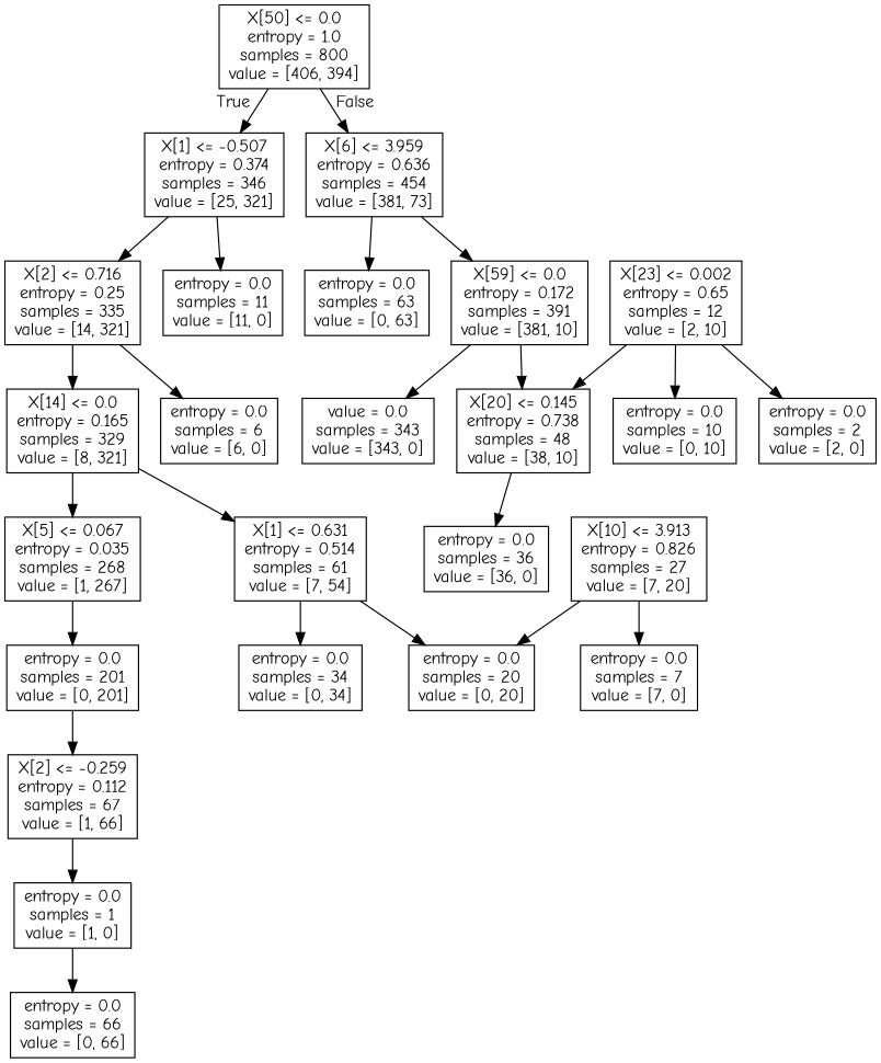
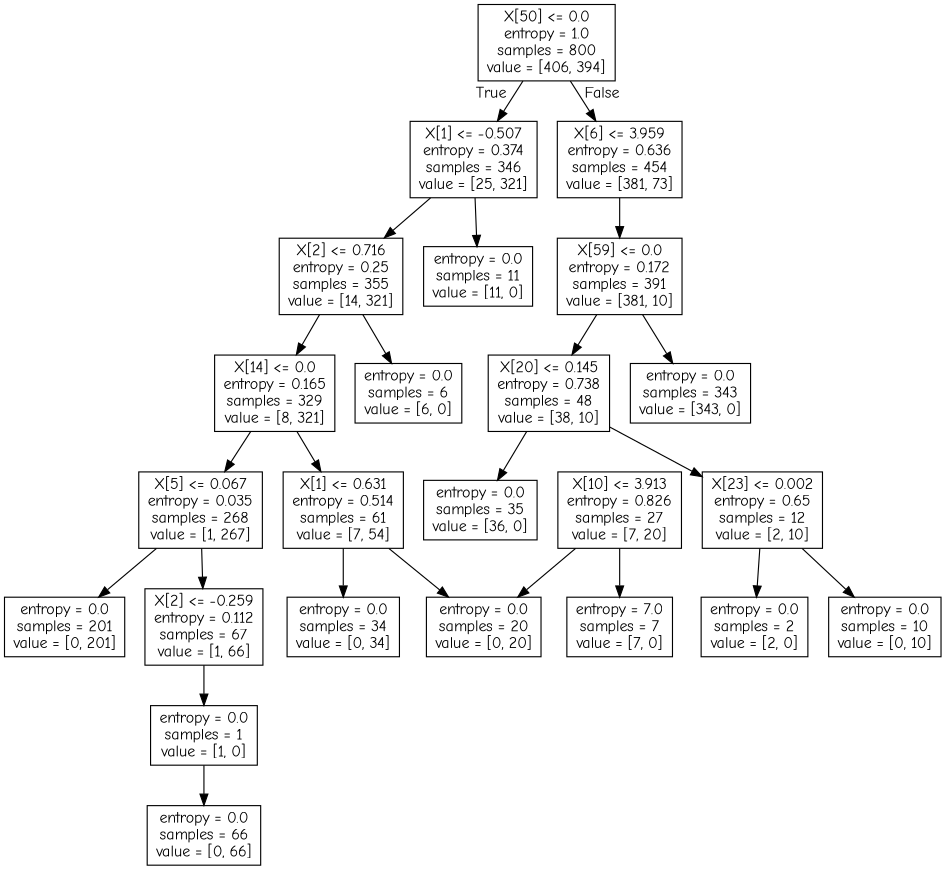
  digraph {
    fontname="Comic Neue"
    node [fontname="Comic Neue" shape=box]
    edge [fontname="Comic Neue"]
    n1 [label="X[50] <= 0.0\nentropy = 1.0\nsamples = 800\nvalue = [406, 394]"]
    n2 [label="X[1] <= -0.507\nentropy = 0.374\nsamples = 346\nvalue = [25, 321]"]
    n3 [label="X[6] <= 3.959\nentropy = 0.636\nsamples = 454\nvalue = [381, 73]"]
    n4 [label="entropy = 0.0\nsamples = 11\nvalue = [11, 0]"]
-   n5 [label="X[2] <= 0.716\nentropy = 0.25\nsamples = 335\nvalue = [14, 321]"]
+   n5 [label="X[2] <= 0.716\nentropy = 0.25\nsamples = 355\nvalue = [14, 321]"]
    n6 [label="X[59] <= 0.0\nentropy = 0.172\nsamples = 391\nvalue = [381, 10]"]
-   n7 [label="entropy = 0.0\nsamples = 63\nvalue = [0, 63]"]
    n8 [label="X[14] <= 0.0\nentropy = 0.165\nsamples = 329\nvalue = [8, 321]"]
    n9 [label="entropy = 0.0\nsamples = 6\nvalue = [6, 0]"]
    n10 [label="X[1] <= 0.631\nentropy = 0.514\nsamples = 61\nvalue = [7, 54]"]
    n11 [label="X[5] <= 0.067\nentropy = 0.035\nsamples = 268\nvalue = [1, 267]"]
    n12 [label="entropy = 0.0\nsamples = 34\nvalue = [0, 34]"]
    n13 [label="entropy = 0.0\nsamples = 20\nvalue = [0, 20]"]
    n14 [label="X[2] <= -0.259\nentropy = 0.112\nsamples = 67\nvalue = [1, 66]"]
    n15 [label="entropy = 0.0\nsamples = 201\nvalue = [0, 201]"]
    n16 [label="X[10] <= 3.913\nentropy = 0.826\nsamples = 27\nvalue = [7, 20]"]
-   n17 [label="entropy = 0.0\nsamples = 7\nvalue = [7, 0]"]
+   n17 [label="entropy = 7.0\nsamples = 7\nvalue = [7, 0]"]
    n18 [label="entropy = 0.0\nsamples = 1\nvalue = [1, 0]"]
    n19 [label="entropy = 0.0\nsamples = 66\nvalue = [0, 66]"]
    n20 [label="X[20] <= 0.145\nentropy = 0.738\nsamples = 48\nvalue = [38, 10]"]
-   n21 [label="value = 0.0\nsamples = 343\nvalue = [343, 0]"]
+   n21 [label="entropy = 0.0\nsamples = 343\nvalue = [343, 0]"]
    n22 [label="X[23] <= 0.002\nentropy = 0.65\nsamples = 12\nvalue = [2, 10]"]
-   n23 [label="entropy = 0.0\nsamples = 36\nvalue = [36, 0]"]
+   n23 [label="entropy = 0.0\nsamples = 35\nvalue = [36, 0]"]
    n24 [label="entropy = 0.0\nsamples = 10\nvalue = [0, 10]"]
    n25 [label="entropy = 0.0\nsamples = 2\nvalue = [2, 0]"]
    n1 -> n2 [headlabel=True labelangle=45 labeldistance=2.5]
    n1 -> n3 [headlabel=False labelangle=-45 labeldistance=2.5]
    n2 -> n4
    n2 -> n5
    n3 -> n6
-   n3 -> n7
    n5 -> n8
    n5 -> n9
    n6 -> n20
    n6 -> n21
    n8 -> n10
    n8 -> n11
    n10 -> n12
    n10 -> n13
-   n15 -> n14
+   n11 -> n14
    n11 -> n15
    n14 -> n18
    n16 -> n13
    n16 -> n17
    n18 -> n19
-   n22 -> n20
+   n20 -> n22
    n20 -> n23
    n22 -> n24
    n22 -> n25
  }
